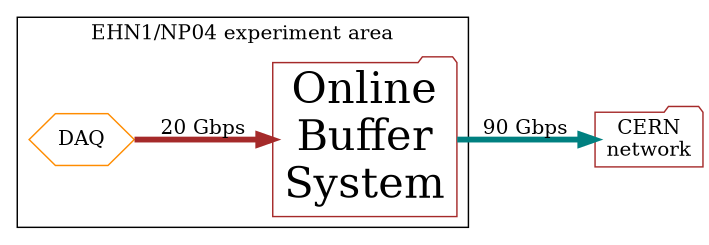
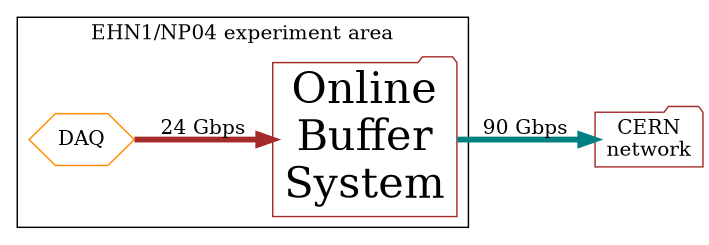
  digraph {
    rankdir=LR
    node [color=brown shape=folder]
    edge [penwidth=4]
    n1 [color=darkorange label=DAQ shape=hexagon]
    n2 [fontsize=30 label="Online\nBuffer\nSystem"]
    n3 [label="CERN\nnetwork"]
    subgraph cluster_1 {
      label="EHN1/NP04 experiment area"
      n1
      n2
    }
-   n1 -> n2 [color=brown label="20 Gbps"]
+   n1 -> n2 [color=brown label="24 Gbps"]
    n2 -> n3 [color=teal label="90 Gbps"]
  }
